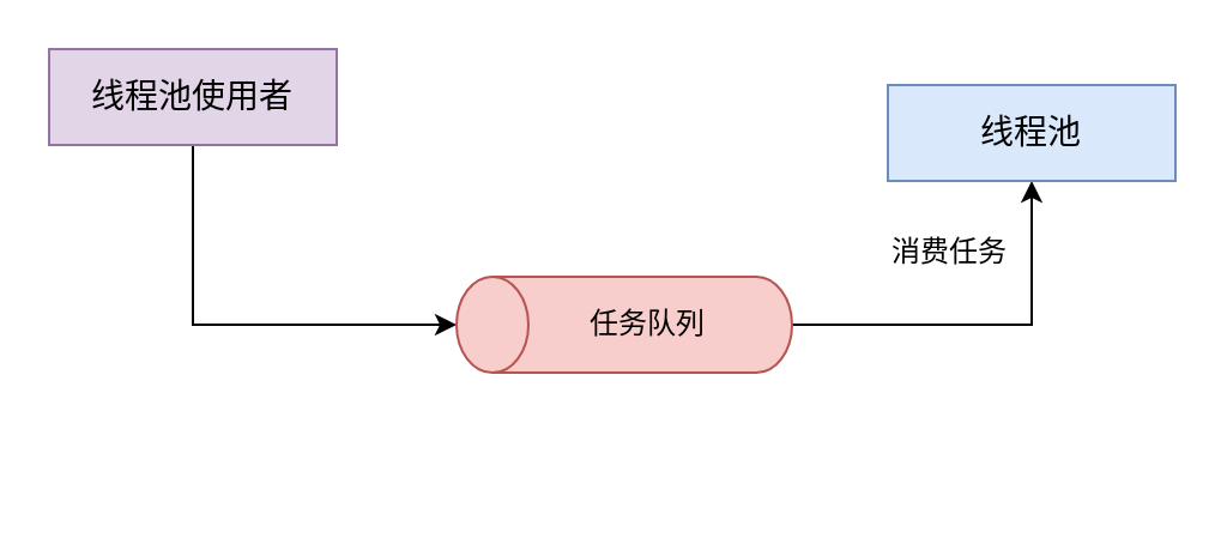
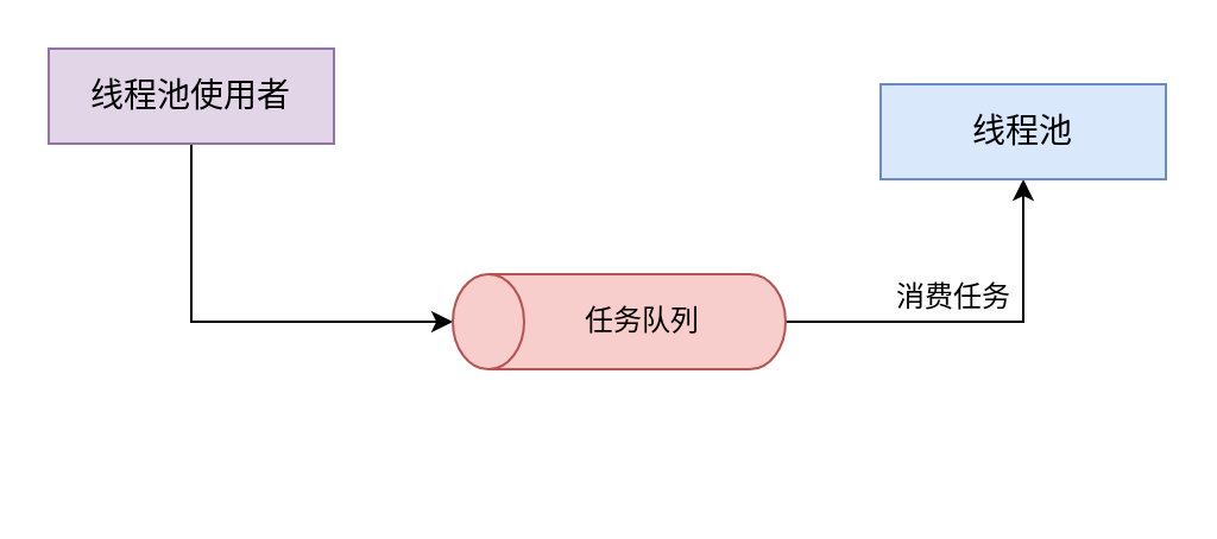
  <mxCell id="0" />
  <mxCell id="1" parent="0" />
  <mxCell id="2" style="edgeStyle=orthogonalEdgeStyle;rounded=0;orthogonalLoop=1;jettySize=auto;html=1;entryX=0.5;entryY=0;entryDx=0;entryDy=0;entryPerimeter=0;exitX=0.5;exitY=1;exitDx=0;exitDy=0;" edge="1" parent="1" source="3" target="5"><mxGeometry relative="1" as="geometry" /></mxCell>
  <mxCell id="3" value="&lt;span style=&quot;font-size: 10.5pt&quot;&gt;线程池使用者&lt;/span&gt;" style="rounded=0;whiteSpace=wrap;html=1;fillColor=#e1d5e7;strokeColor=#9673a6;" vertex="1" parent="1"><mxGeometry x="20" y="20" width="120" height="40" as="geometry" /></mxCell>
  <mxCell id="4" style="edgeStyle=orthogonalEdgeStyle;rounded=0;orthogonalLoop=1;jettySize=auto;html=1;entryX=0.5;entryY=1;entryDx=0;entryDy=0;" edge="1" parent="1" source="5" target="7"><mxGeometry relative="1" as="geometry" /></mxCell>
  <mxCell id="5" value="" style="shape=cylinder3;whiteSpace=wrap;html=1;boundedLbl=1;backgroundOutline=1;size=15;rotation=-90;fillColor=#f8cecc;strokeColor=#b85450;" vertex="1" parent="1"><mxGeometry x="240" y="65" width="40" height="140" as="geometry" /></mxCell>
  <mxCell id="6" value="任务队列" style="text;html=1;align=center;verticalAlign=middle;whiteSpace=wrap;rounded=0;" vertex="1" parent="1"><mxGeometry x="240" y="125" width="60" height="20" as="geometry" /></mxCell>
  <mxCell id="7" value="&lt;span style=&quot;font-size: 10.5pt&quot;&gt;线程池&lt;/span&gt;" style="rounded=0;whiteSpace=wrap;html=1;fillColor=#dae8fc;strokeColor=#6c8ebf;" vertex="1" parent="1"><mxGeometry x="370" y="35" width="120" height="40" as="geometry" /></mxCell>
- <mxCell id="8" value="消费任务" style="text;html=1;strokeColor=none;fillColor=none;align=center;verticalAlign=middle;whiteSpace=wrap;rounded=0;" vertex="1" parent="1"><mxGeometry x="366" y="95" width="60" height="20" as="geometry" /></mxCell>
+ <mxCell id="8" value="消费任务" style="text;html=1;strokeColor=none;fillColor=none;align=center;verticalAlign=middle;whiteSpace=wrap;rounded=0;" vertex="1" parent="1"><mxGeometry x="371" y="115" width="60" height="20" as="geometry" /></mxCell>
